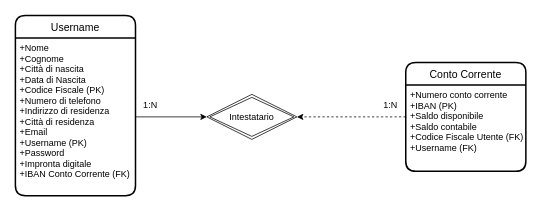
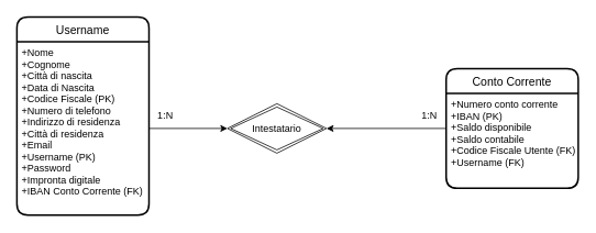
  <mxCell id="0" />
  <mxCell id="1" parent="0" />
  <mxCell id="2" value="Intestatario" style="shape=rhombus;double=1;perimeter=rhombusPerimeter;whiteSpace=wrap;html=1;align=center;" vertex="1" parent="1"><mxGeometry x="275" y="125" width="120" height="60" as="geometry" /></mxCell>
- <mxCell id="3" value="" style="edgeStyle=orthogonalEdgeStyle;rounded=0;orthogonalLoop=1;jettySize=auto;html=1;entryX=1;entryY=0.5;entryDx=0;entryDy=0;dashed=1;" edge="1" parent="1" source="4" target="2"><mxGeometry relative="1" as="geometry"><mxPoint x="460" y="155" as="targetPoint" /></mxGeometry></mxCell>
+ <mxCell id="3" value="" style="edgeStyle=orthogonalEdgeStyle;rounded=0;orthogonalLoop=1;jettySize=auto;html=1;entryX=1;entryY=0.5;entryDx=0;entryDy=0;" edge="1" parent="1" source="4" target="2"><mxGeometry relative="1" as="geometry"><mxPoint x="460" y="155" as="targetPoint" /></mxGeometry></mxCell>
  <mxCell id="4" value="Conto Corrente" style="swimlane;childLayout=stackLayout;horizontal=1;startSize=30;horizontalStack=0;rounded=1;fontSize=14;fontStyle=0;strokeWidth=2;resizeParent=0;resizeLast=1;shadow=0;dashed=0;align=center;" vertex="1" parent="1"><mxGeometry x="540" y="82.5" width="160" height="145" as="geometry"><mxRectangle x="630" y="102.5" width="130" height="30" as="alternateBounds" /></mxGeometry></mxCell>
  <mxCell id="5" value="+Numero conto corrente&#10;+IBAN (PK)&#10;+Saldo disponibile&#10;+Saldo contabile&#10;+Codice Fiscale Utente (FK)&#10;+Username (FK)" style="align=left;strokeColor=none;fillColor=none;spacingLeft=4;fontSize=12;verticalAlign=top;resizable=0;rotatable=0;part=1;fontStyle=0" vertex="1" parent="4"><mxGeometry y="30" width="160" height="115" as="geometry" /></mxCell>
  <mxCell id="6" style="edgeStyle=orthogonalEdgeStyle;rounded=0;orthogonalLoop=1;jettySize=auto;html=1;entryX=0;entryY=0.5;entryDx=0;entryDy=0;" edge="1" parent="1" source="8" target="2"><mxGeometry relative="1" as="geometry" /></mxCell>
  <mxCell id="7" value="Username" style="swimlane;childLayout=stackLayout;horizontal=1;startSize=30;horizontalStack=0;rounded=1;fontSize=14;fontStyle=0;strokeWidth=2;resizeParent=0;resizeLast=1;shadow=0;dashed=0;align=center;" vertex="1" parent="1"><mxGeometry x="20" y="20" width="160" height="240" as="geometry"><mxRectangle x="110" y="40" width="70" height="30" as="alternateBounds" /></mxGeometry></mxCell>
  <mxCell id="8" value="+Nome&#10;+Cognome&#10;+Città di nascita&#10;+Data di Nascita&#10;+Codice Fiscale (PK)&#10;+Numero di telefono&#10;+Indirizzo di residenza&#10;+Città di residenza&#10;+Email&#10;+Username (PK)&#10;+Password&#10;+Impronta digitale&#10;+IBAN Conto Corrente (FK)&#10;&#10;" style="align=left;strokeColor=none;fillColor=none;spacingLeft=4;fontSize=12;verticalAlign=top;resizable=0;rotatable=0;part=1;" vertex="1" parent="7"><mxGeometry y="30" width="160" height="210" as="geometry" /></mxCell>
  <mxCell id="9" value="1:N" style="text;html=1;strokeColor=none;fillColor=none;align=center;verticalAlign=middle;whiteSpace=wrap;rounded=0;" vertex="1" parent="1"><mxGeometry x="180" y="130" width="40" height="20" as="geometry" /></mxCell>
  <mxCell id="10" value="1:N" style="text;html=1;strokeColor=none;fillColor=none;align=center;verticalAlign=middle;whiteSpace=wrap;rounded=0;" vertex="1" parent="1"><mxGeometry x="500" y="130" width="40" height="20" as="geometry" /></mxCell>
